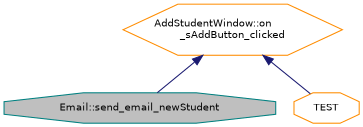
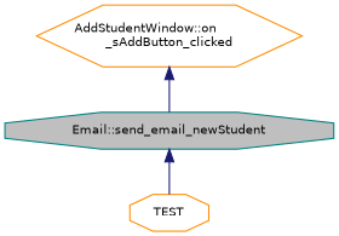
  digraph {
    rankdir=TB
    node [color=darkorange fillcolor=white fontname=Helvetica fontsize=10 shape=octagon style=filled]
    edge [color=midnightblue dir=back fontname=Helvetica fontsize=10 labelfontname=Helvetica labelfontsize=10 style=solid]
    n1 [color=teal fillcolor=grey75 fontcolor=black height=0.2 label="Email::send_email_newStudent" width=0.4]
    n2 [height=0.2 label=TEST width=0.4]
    n3 [height=0.2 label="AddStudentWindow::on\l_sAddButton_clicked" shape=hexagon width=0.4]
-   n3 -> n2
+   n1 -> n2
    n3 -> n1
  }
